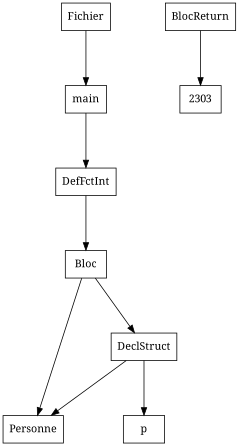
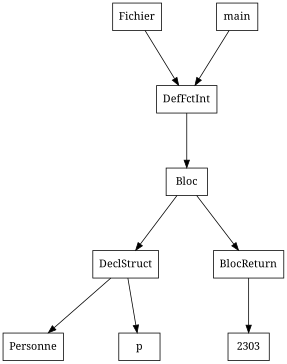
  digraph {
    fontname="Noto Serif"
    nodesep=1
    ranksep=1
    node [fontname="Noto Serif" shape=box]
    edge [fontname="Noto Serif"]
    n1 [label=Fichier]
    n2 [label=DefFctInt]
    n3 [label=Bloc]
    n4 [label=main]
    n5 [label=DeclStruct]
    n6 [label=BlocReturn]
    n7 [label=Personne]
    n8 [label=p]
    n9 [label=2303]
-   n1 -> n4
+   n1 -> n2
    n2 -> n3
    n3 -> n5
-   n3 -> n7
+   n3 -> n6
    n4 -> n2
    n5 -> n7
    n5 -> n8
    n6 -> n9
  }
